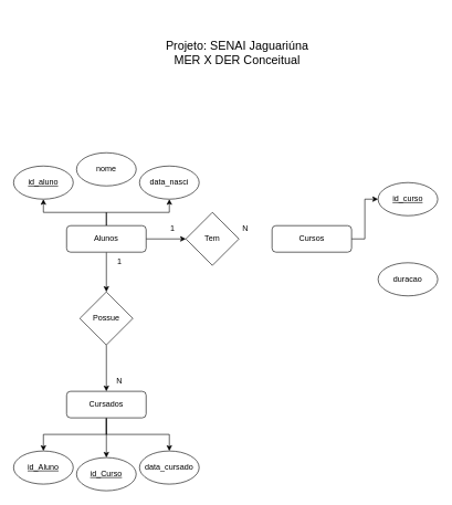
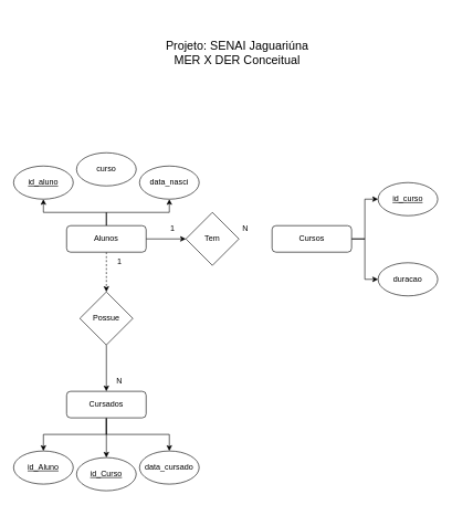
  <mxCell id="0" />
  <mxCell id="1" parent="0" />
  <mxCell id="2" style="edgeStyle=orthogonalEdgeStyle;rounded=0;orthogonalLoop=1;jettySize=auto;html=1;entryX=0;entryY=0.5;entryDx=0;entryDy=0;" edge="1" parent="1" source="6" target="14"><mxGeometry relative="1" as="geometry" /></mxCell>
- <mxCell id="3" style="edgeStyle=orthogonalEdgeStyle;rounded=0;orthogonalLoop=1;jettySize=auto;html=1;entryX=0.5;entryY=0;entryDx=0;entryDy=0;" edge="1" parent="1" source="6" target="19"><mxGeometry relative="1" as="geometry" /></mxCell>
+ <mxCell id="3" style="edgeStyle=orthogonalEdgeStyle;rounded=0;orthogonalLoop=1;jettySize=auto;html=1;entryX=0.5;entryY=0;entryDx=0;entryDy=0;dashed=1;" edge="1" parent="1" source="6" target="19"><mxGeometry relative="1" as="geometry" /></mxCell>
  <mxCell id="4" style="edgeStyle=orthogonalEdgeStyle;rounded=0;orthogonalLoop=1;jettySize=auto;html=1;entryX=0.5;entryY=1;entryDx=0;entryDy=0;" edge="1" parent="1" source="6" target="21"><mxGeometry relative="1" as="geometry" /></mxCell>
  <mxCell id="5" style="edgeStyle=orthogonalEdgeStyle;rounded=0;orthogonalLoop=1;jettySize=auto;html=1;entryX=0.5;entryY=1;entryDx=0;entryDy=0;" edge="1" parent="1" source="6" target="23"><mxGeometry relative="1" as="geometry" /></mxCell>
  <mxCell id="6" value="Alunos" style="rounded=1;whiteSpace=wrap;html=1;fontSize=12;glass=0;strokeWidth=1;shadow=0;" parent="1" vertex="1"><mxGeometry x="100" y="340" width="120" height="40" as="geometry" /></mxCell>
  <mxCell id="7" style="edgeStyle=orthogonalEdgeStyle;rounded=0;orthogonalLoop=1;jettySize=auto;html=1;entryX=0;entryY=0.5;entryDx=0;entryDy=0;" edge="1" parent="1" source="9" target="27"><mxGeometry relative="1" as="geometry" /></mxCell>
+ <mxCell id="8" style="edgeStyle=orthogonalEdgeStyle;rounded=0;orthogonalLoop=1;jettySize=auto;html=1;entryX=0;entryY=0.5;entryDx=0;entryDy=0;" edge="1" parent="1" source="9" target="28"><mxGeometry relative="1" as="geometry" /></mxCell>
  <mxCell id="9" value="Cursos" style="rounded=1;whiteSpace=wrap;html=1;fontSize=12;glass=0;strokeWidth=1;shadow=0;" vertex="1" parent="1"><mxGeometry x="410" y="340" width="120" height="40" as="geometry" /></mxCell>
  <mxCell id="10" style="edgeStyle=orthogonalEdgeStyle;rounded=0;orthogonalLoop=1;jettySize=auto;html=1;entryX=0.5;entryY=0;entryDx=0;entryDy=0;" edge="1" parent="1" source="13" target="24"><mxGeometry relative="1" as="geometry" /></mxCell>
  <mxCell id="11" style="edgeStyle=orthogonalEdgeStyle;rounded=0;orthogonalLoop=1;jettySize=auto;html=1;entryX=0.5;entryY=0;entryDx=0;entryDy=0;" edge="1" parent="1" source="13" target="25"><mxGeometry relative="1" as="geometry" /></mxCell>
  <mxCell id="12" style="edgeStyle=orthogonalEdgeStyle;rounded=0;orthogonalLoop=1;jettySize=auto;html=1;entryX=0.5;entryY=0;entryDx=0;entryDy=0;" edge="1" parent="1" source="13" target="26"><mxGeometry relative="1" as="geometry" /></mxCell>
  <mxCell id="13" value="Cursados" style="rounded=1;whiteSpace=wrap;html=1;fontSize=12;glass=0;strokeWidth=1;shadow=0;" vertex="1" parent="1"><mxGeometry x="100" y="590" width="120" height="40" as="geometry" /></mxCell>
  <mxCell id="14" value="Tem" style="rhombus;whiteSpace=wrap;html=1;" vertex="1" parent="1"><mxGeometry x="280" y="320" width="80" height="80" as="geometry" /></mxCell>
  <mxCell id="15" value="1" style="text;html=1;strokeColor=none;fillColor=none;align=center;verticalAlign=middle;whiteSpace=wrap;rounded=0;" vertex="1" parent="1"><mxGeometry x="230" y="330" width="60" height="30" as="geometry" /></mxCell>
  <mxCell id="16" value="N" style="text;html=1;strokeColor=none;fillColor=none;align=center;verticalAlign=middle;whiteSpace=wrap;rounded=0;" vertex="1" parent="1"><mxGeometry x="340" y="330" width="60" height="30" as="geometry" /></mxCell>
  <mxCell id="17" value="1" style="text;html=1;strokeColor=none;fillColor=none;align=center;verticalAlign=middle;whiteSpace=wrap;rounded=0;" vertex="1" parent="1"><mxGeometry x="150" y="380" width="60" height="30" as="geometry" /></mxCell>
  <mxCell id="18" style="edgeStyle=orthogonalEdgeStyle;rounded=0;orthogonalLoop=1;jettySize=auto;html=1;entryX=0.5;entryY=0;entryDx=0;entryDy=0;" edge="1" parent="1" source="19" target="13"><mxGeometry relative="1" as="geometry" /></mxCell>
  <mxCell id="19" value="Possue" style="rhombus;whiteSpace=wrap;html=1;" vertex="1" parent="1"><mxGeometry x="120" y="440" width="80" height="80" as="geometry" /></mxCell>
  <mxCell id="20" value="N" style="text;html=1;strokeColor=none;fillColor=none;align=center;verticalAlign=middle;whiteSpace=wrap;rounded=0;" vertex="1" parent="1"><mxGeometry x="150" y="560" width="60" height="30" as="geometry" /></mxCell>
  <mxCell id="21" value="&lt;u&gt;id_aluno&lt;/u&gt;" style="ellipse;whiteSpace=wrap;html=1;" vertex="1" parent="1"><mxGeometry x="20" y="250" width="90" height="50" as="geometry" /></mxCell>
- <mxCell id="22" value="nome" style="ellipse;whiteSpace=wrap;html=1;" vertex="1" parent="1"><mxGeometry x="115" y="230" width="90" height="50" as="geometry" /></mxCell>
+ <mxCell id="22" value="curso" style="ellipse;whiteSpace=wrap;html=1;" vertex="1" parent="1"><mxGeometry x="115" y="230" width="90" height="50" as="geometry" /></mxCell>
  <mxCell id="23" value="data_nasci" style="ellipse;whiteSpace=wrap;html=1;" vertex="1" parent="1"><mxGeometry x="210" y="250" width="90" height="50" as="geometry" /></mxCell>
  <mxCell id="24" value="&lt;u&gt;id_Aluno&lt;/u&gt;" style="ellipse;whiteSpace=wrap;html=1;" vertex="1" parent="1"><mxGeometry x="20" y="680" width="90" height="50" as="geometry" /></mxCell>
  <mxCell id="25" value="&lt;u&gt;id_Curso&lt;/u&gt;" style="ellipse;whiteSpace=wrap;html=1;" vertex="1" parent="1"><mxGeometry x="115" y="690" width="90" height="50" as="geometry" /></mxCell>
  <mxCell id="26" value="data_cursado" style="ellipse;whiteSpace=wrap;html=1;" vertex="1" parent="1"><mxGeometry x="210" y="680" width="90" height="50" as="geometry" /></mxCell>
  <mxCell id="27" value="&lt;u&gt;id_curso&lt;/u&gt;" style="ellipse;whiteSpace=wrap;html=1;" vertex="1" parent="1"><mxGeometry x="570" y="275" width="90" height="50" as="geometry" /></mxCell>
  <mxCell id="28" value="duracao" style="ellipse;whiteSpace=wrap;html=1;" vertex="1" parent="1"><mxGeometry x="570" y="396" width="90" height="50" as="geometry" /></mxCell>
  <mxCell id="29" value="&lt;font style=&quot;font-size: 18px;&quot;&gt;Projeto: SENAI Jaguariúna&lt;br&gt;MER X DER Conceitual&lt;/font&gt;" style="text;html=1;strokeColor=none;fillColor=none;align=center;verticalAlign=middle;whiteSpace=wrap;rounded=0;" vertex="1" parent="1"><mxGeometry x="200" y="20" width="315" height="120" as="geometry" /></mxCell>
